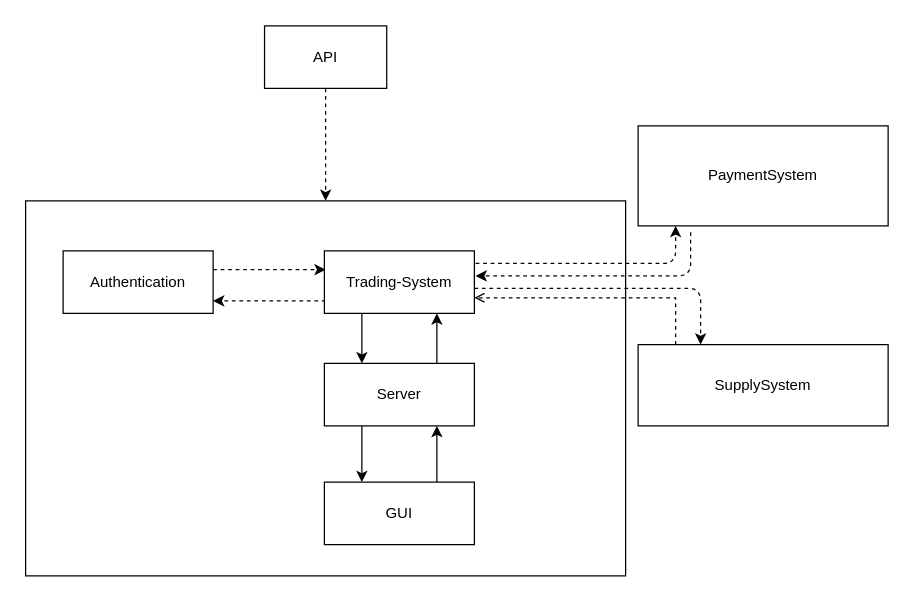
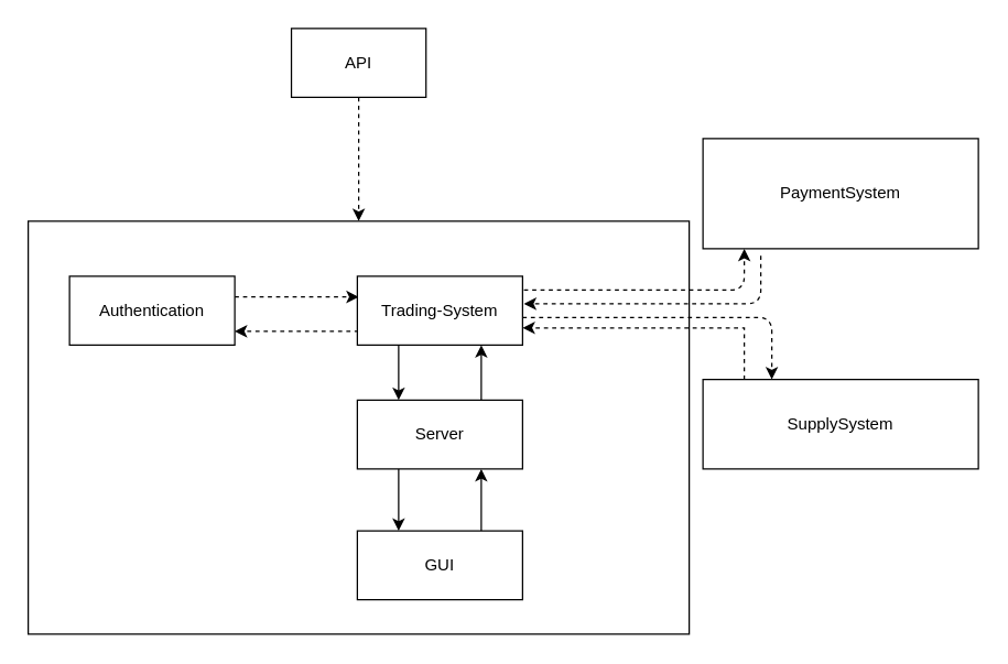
  <mxCell id="0" />
  <mxCell id="1" parent="0" />
  <mxCell id="2" value="" style="rounded=0;whiteSpace=wrap;html=1;" parent="1" vertex="1"><mxGeometry x="20" y="160" width="480" height="300" as="geometry" /></mxCell>
  <mxCell id="3" value="" style="endArrow=classic;html=1;dashed=1;entryX=0;entryY=0.5;entryDx=0;entryDy=0;exitX=1;exitY=0.5;exitDx=0;exitDy=0;" parent="1" edge="1"><mxGeometry width="50" height="50" relative="1" as="geometry"><mxPoint x="170" y="215" as="sourcePoint" /><mxPoint x="260" y="215" as="targetPoint" /></mxGeometry></mxCell>
  <mxCell id="4" value="" style="endArrow=classic;html=1;dashed=1;entryX=0;entryY=0.5;entryDx=0;entryDy=0;exitX=1;exitY=0.5;exitDx=0;exitDy=0;" parent="1" edge="1"><mxGeometry width="50" height="50" relative="1" as="geometry"><mxPoint x="260" y="240" as="sourcePoint" /><mxPoint x="170" y="240" as="targetPoint" /></mxGeometry></mxCell>
  <mxCell id="5" value="Authentication" style="rounded=0;whiteSpace=wrap;html=1;" parent="1" vertex="1"><mxGeometry x="50" y="200" width="120" height="50" as="geometry" /></mxCell>
- <mxCell id="6" value="" style="edgeStyle=orthogonalEdgeStyle;rounded=0;orthogonalLoop=1;jettySize=auto;html=1;dashed=1;entryX=1;entryY=0.75;entryDx=0;entryDy=0;endArrow=open;" parent="1" target="8" edge="1" source="15"><mxGeometry relative="1" as="geometry"><mxPoint x="390" y="250" as="targetPoint" /><Array as="points"><mxPoint x="540" y="238" /></Array><mxPoint x="540" y="250" as="sourcePoint" /></mxGeometry></mxCell>
+ <mxCell id="6" value="" style="edgeStyle=orthogonalEdgeStyle;rounded=0;orthogonalLoop=1;jettySize=auto;html=1;dashed=1;entryX=1;entryY=0.75;entryDx=0;entryDy=0;" parent="1" target="8" edge="1" source="15"><mxGeometry relative="1" as="geometry"><mxPoint x="390" y="250" as="targetPoint" /><Array as="points"><mxPoint x="540" y="238" /></Array><mxPoint x="540" y="250" as="sourcePoint" /></mxGeometry></mxCell>
  <mxCell id="7" style="edgeStyle=orthogonalEdgeStyle;rounded=0;orthogonalLoop=1;jettySize=auto;html=1;exitX=0.25;exitY=1;exitDx=0;exitDy=0;entryX=0.25;entryY=0;entryDx=0;entryDy=0;" edge="1" parent="1" source="8" target="18"><mxGeometry relative="1" as="geometry" /></mxCell>
  <mxCell id="8" value="Trading-System" style="rounded=0;whiteSpace=wrap;html=1;" parent="1" vertex="1"><mxGeometry x="259" y="200" width="120" height="50" as="geometry" /></mxCell>
  <mxCell id="9" value="" style="endArrow=classic;html=1;dashed=1;entryX=0.5;entryY=1;entryDx=0;entryDy=0;" parent="1" edge="1"><mxGeometry width="50" height="50" relative="1" as="geometry"><mxPoint x="380" y="210" as="sourcePoint" /><mxPoint x="540" y="180" as="targetPoint" /><Array as="points"><mxPoint x="540" y="210" /></Array></mxGeometry></mxCell>
  <mxCell id="10" value="" style="endArrow=classic;html=1;dashed=1;exitX=0.6;exitY=1.1;exitDx=0;exitDy=0;exitPerimeter=0;" parent="1" edge="1"><mxGeometry width="50" height="50" relative="1" as="geometry"><mxPoint x="552" y="185" as="sourcePoint" /><mxPoint x="380" y="220" as="targetPoint" /><Array as="points"><mxPoint x="552" y="220" /></Array></mxGeometry></mxCell>
  <mxCell id="11" value="" style="endArrow=classic;html=1;dashed=1;entryX=0.25;entryY=0;entryDx=0;entryDy=0;" parent="1" edge="1" target="15"><mxGeometry width="50" height="50" relative="1" as="geometry"><mxPoint x="379" y="230" as="sourcePoint" /><mxPoint x="551.16" y="249.8" as="targetPoint" /><Array as="points"><mxPoint x="560" y="230" /></Array></mxGeometry></mxCell>
  <mxCell id="12" style="edgeStyle=orthogonalEdgeStyle;rounded=0;orthogonalLoop=1;jettySize=auto;html=1;dashed=1;" parent="1" source="13" edge="1" target="2"><mxGeometry relative="1" as="geometry"><mxPoint x="276" y="70" as="targetPoint" /></mxGeometry></mxCell>
  <mxCell id="13" value="API" style="rounded=0;whiteSpace=wrap;html=1;" parent="1" vertex="1"><mxGeometry x="211.13" y="20" width="97.75" height="50" as="geometry" /></mxCell>
  <mxCell id="14" value="PaymentSystem" style="rounded=0;whiteSpace=wrap;html=1;" parent="1" vertex="1"><mxGeometry x="510" y="100" width="200" height="80" as="geometry" /></mxCell>
  <mxCell id="15" value="SupplySystem" style="rounded=0;whiteSpace=wrap;html=1;" parent="1" vertex="1"><mxGeometry x="510" y="275" width="200" height="65" as="geometry" /></mxCell>
  <mxCell id="16" style="edgeStyle=orthogonalEdgeStyle;rounded=0;orthogonalLoop=1;jettySize=auto;html=1;exitX=0.75;exitY=0;exitDx=0;exitDy=0;entryX=0.75;entryY=1;entryDx=0;entryDy=0;" edge="1" parent="1" source="18" target="8"><mxGeometry relative="1" as="geometry" /></mxCell>
  <mxCell id="17" style="edgeStyle=orthogonalEdgeStyle;rounded=0;orthogonalLoop=1;jettySize=auto;html=1;exitX=0.25;exitY=1;exitDx=0;exitDy=0;entryX=0.25;entryY=0;entryDx=0;entryDy=0;" edge="1" parent="1" source="18" target="20"><mxGeometry relative="1" as="geometry" /></mxCell>
  <mxCell id="18" value="Server" style="rounded=0;whiteSpace=wrap;html=1;" vertex="1" parent="1"><mxGeometry x="259" y="290" width="120" height="50" as="geometry" /></mxCell>
  <mxCell id="19" style="edgeStyle=orthogonalEdgeStyle;rounded=0;orthogonalLoop=1;jettySize=auto;html=1;exitX=0.75;exitY=0;exitDx=0;exitDy=0;entryX=0.75;entryY=1;entryDx=0;entryDy=0;" edge="1" parent="1" source="20" target="18"><mxGeometry relative="1" as="geometry" /></mxCell>
  <mxCell id="20" value="GUI" style="rounded=0;whiteSpace=wrap;html=1;" vertex="1" parent="1"><mxGeometry x="259" y="385" width="120" height="50" as="geometry" /></mxCell>
